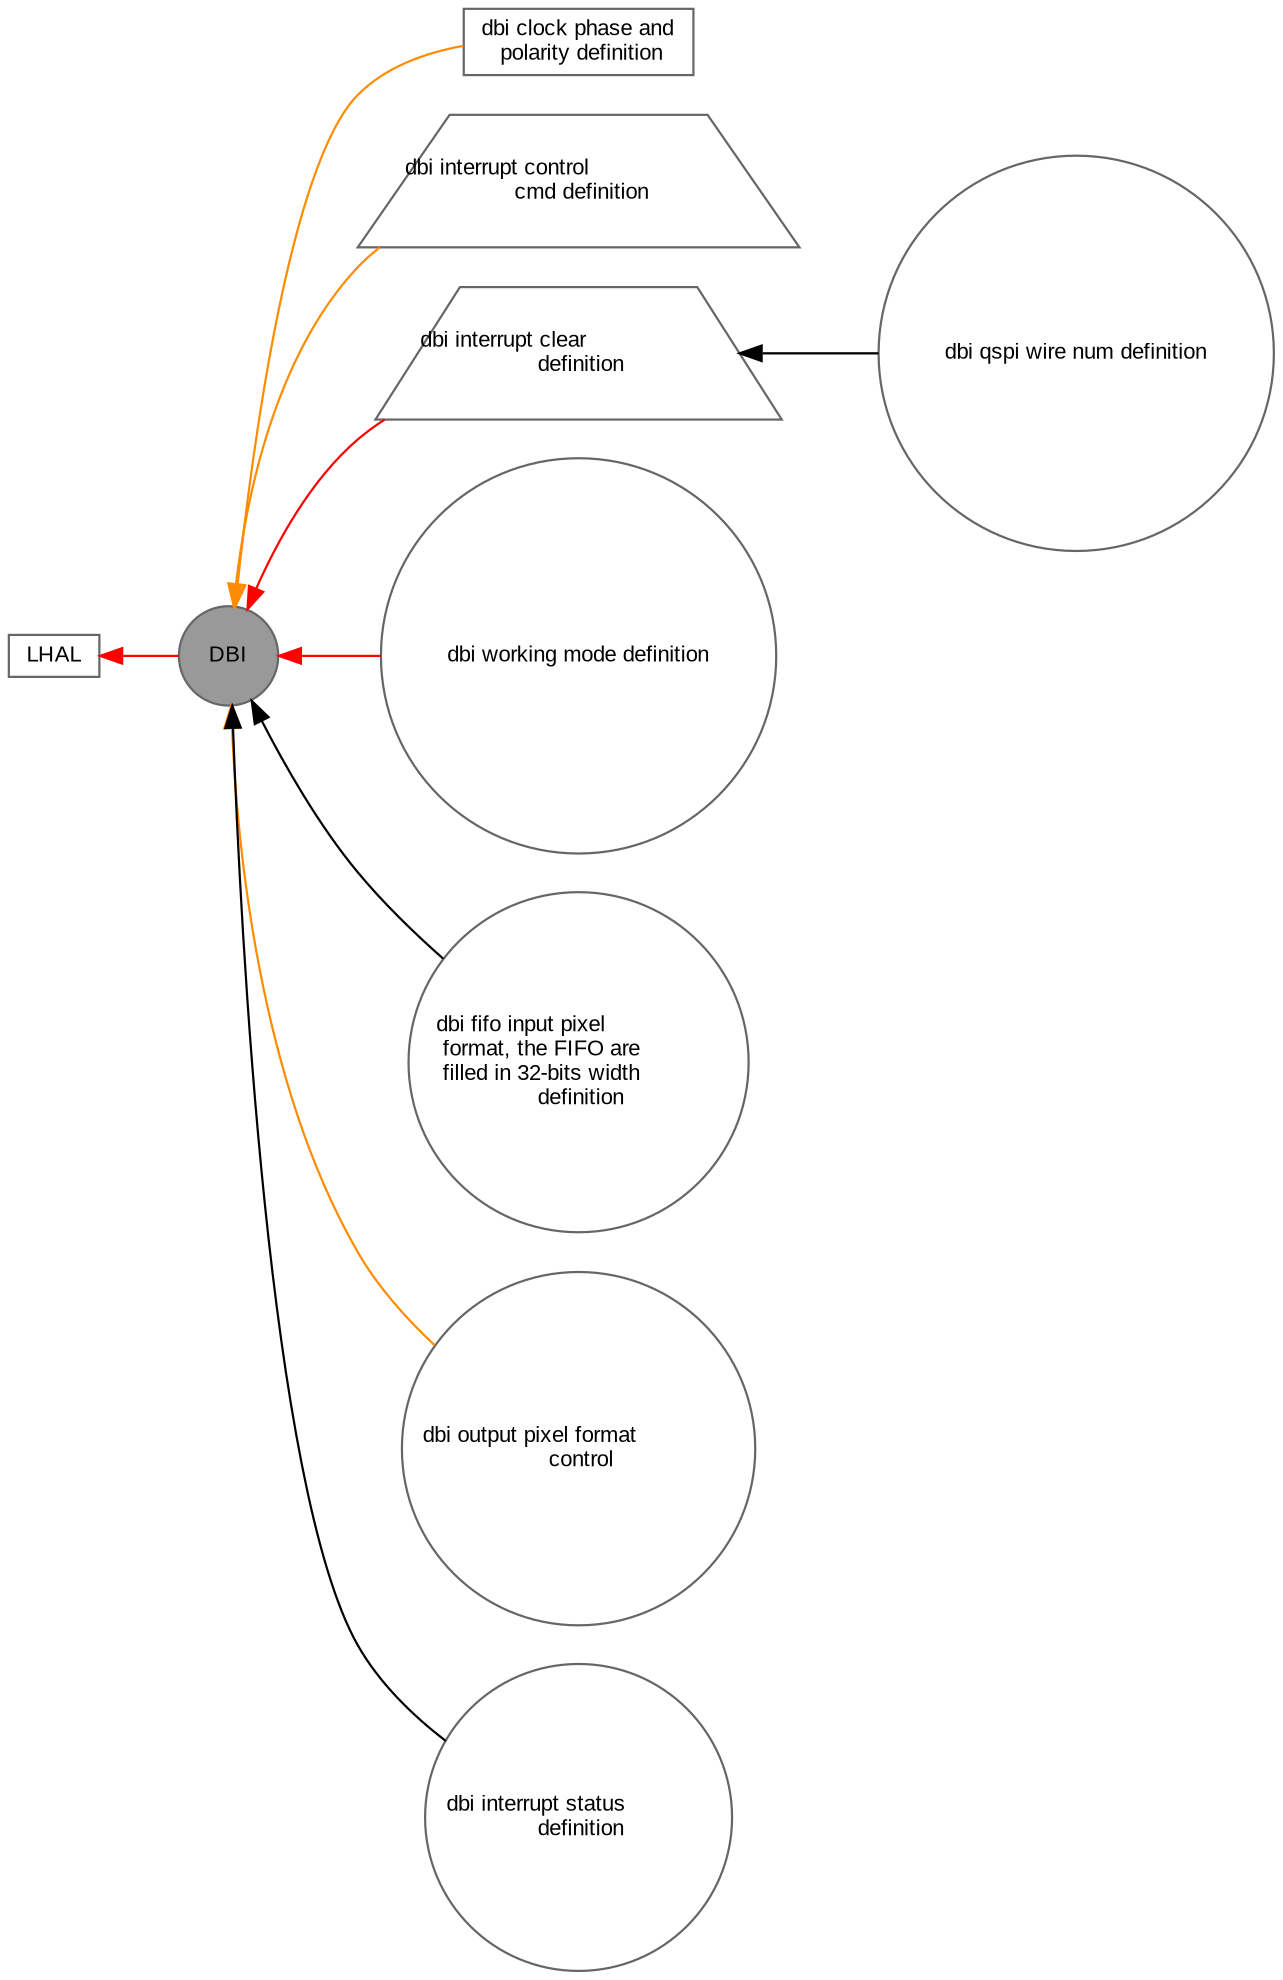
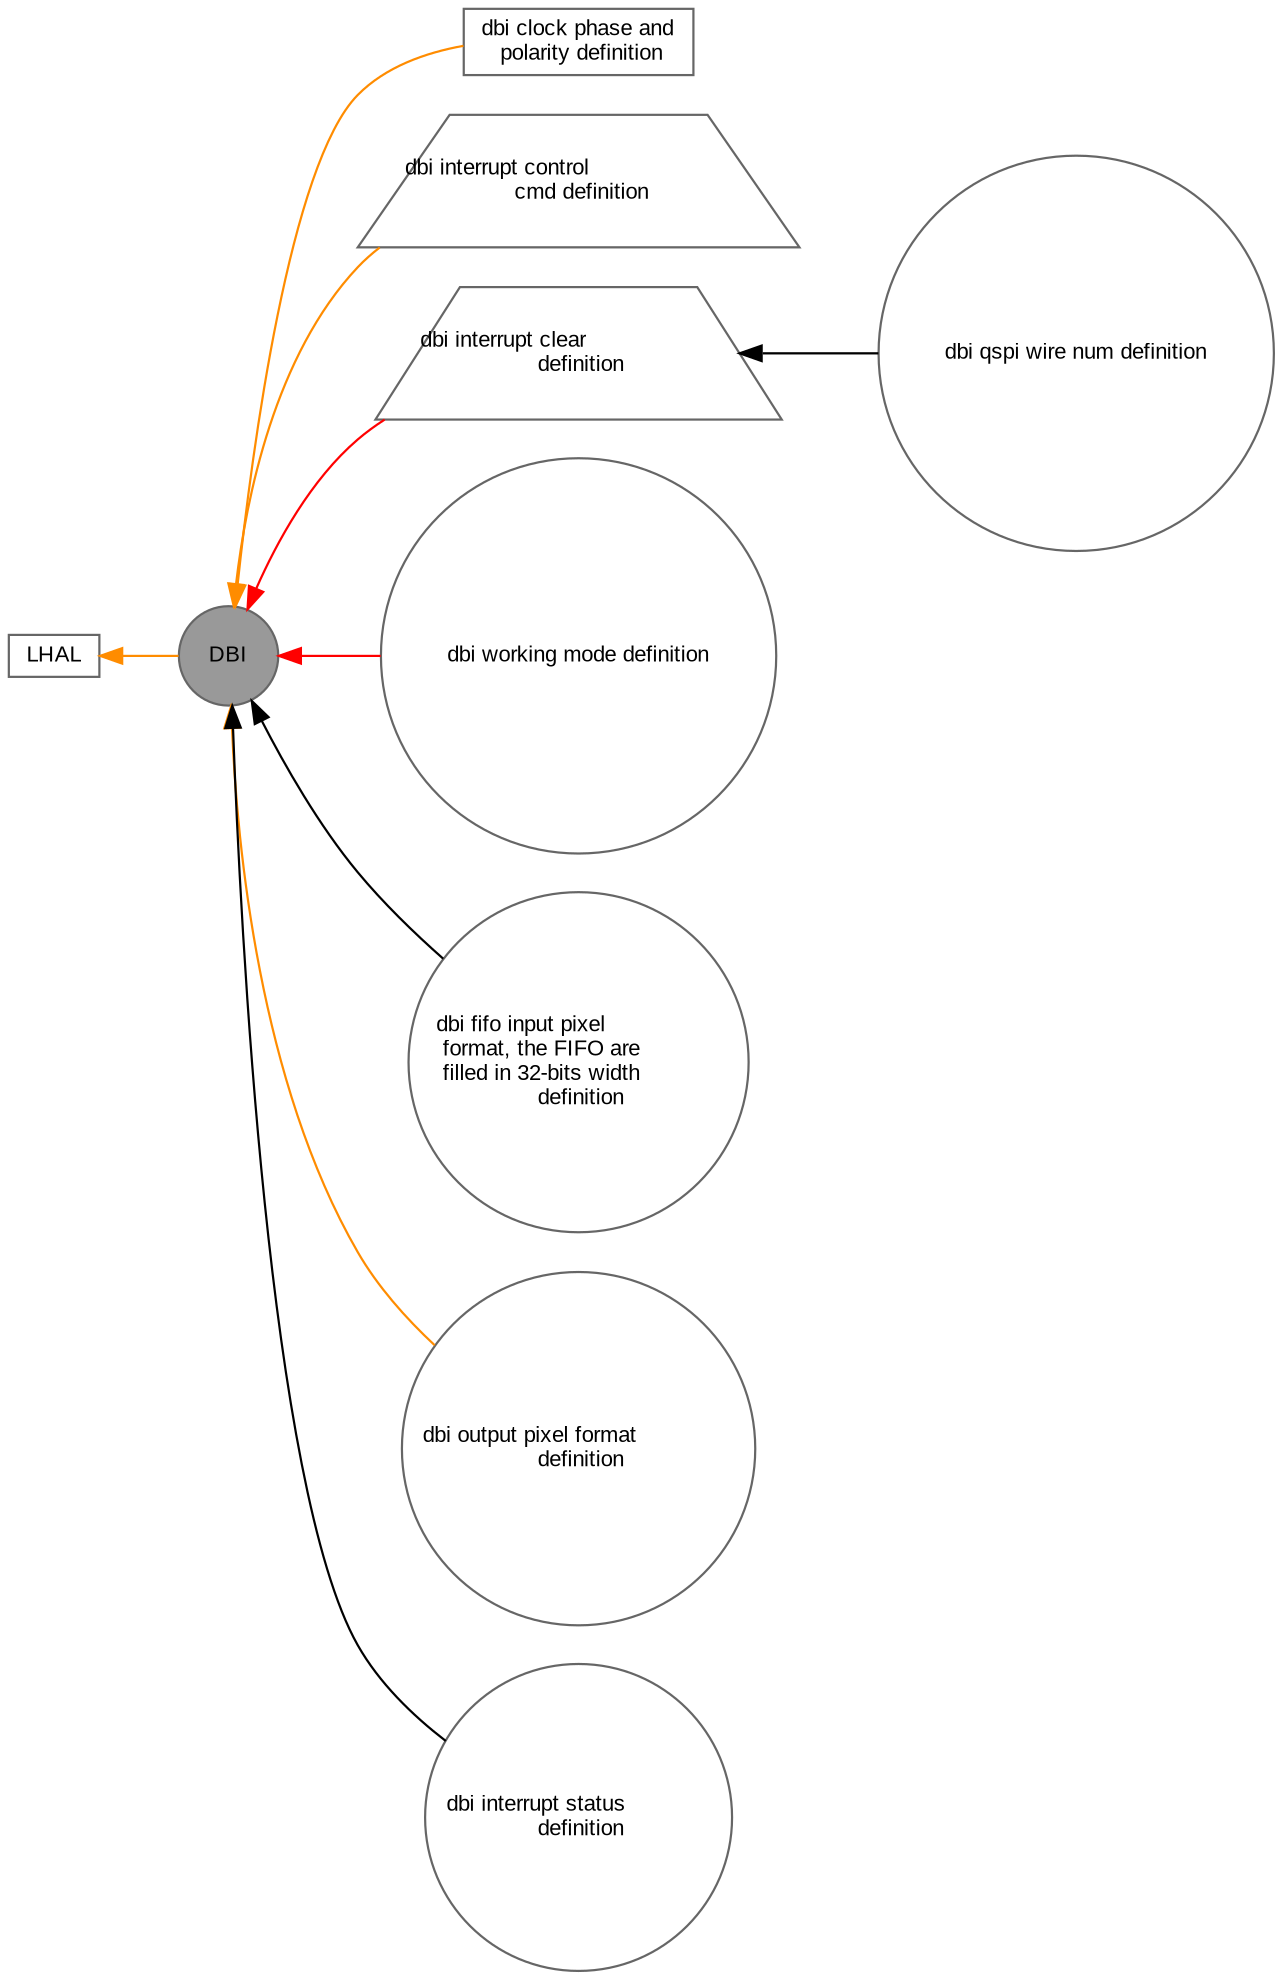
  digraph {
    fontname="Liberation Sans"
    rankdir=LR
    node [color=grey40 fillcolor=white fontname="Liberation Sans" fontsize=10 shape=circle style=filled]
    edge [color=darkorange dir=back fontname="Liberation Sans" fontsize=10 labelfontname=Helvetica labelfontsize=10 shape=plaintext style=solid]
    n1 [color=gray40 fillcolor=grey60 fontcolor=black height=0.2 label=DBI width=0.4]
    n2 [height=0.2 label="dbi clock phase and\l polarity definition" shape=box width=0.4]
    n3 [height=0.2 label="dbi interrupt control\l cmd definition" shape=trapezium width=0.4]
    n4 [height=0.2 label="dbi interrupt clear\l definition" shape=trapezium width=0.4]
    n5 [height=0.2 label="dbi working mode definition" width=0.4]
    n6 [height=0.2 label="dbi fifo input pixel\l format, the FIFO are\l filled in 32-bits width\l definition" width=0.4]
-   n7 [height=0.2 label="dbi output pixel format\l control" width=0.4]
+   n7 [height=0.2 label="dbi output pixel format\l definition" width=0.4]
    n8 [height=0.2 label="dbi interrupt status\l definition" width=0.4]
    n9 [height=0.2 label="dbi qspi wire num definition" width=0.4]
    n10 [height=0.2 label=LHAL shape=box width=0.4]
    n1 -> n2
    n1 -> n3
    n1 -> n4 [color=red]
    n1 -> n5 [color=red]
    n1 -> n6 [color=black]
    n1 -> n7
    n1 -> n8 [color=black]
    n4 -> n9 [color=black]
-   n10 -> n1 [color=red]
+   n10 -> n1
  }
